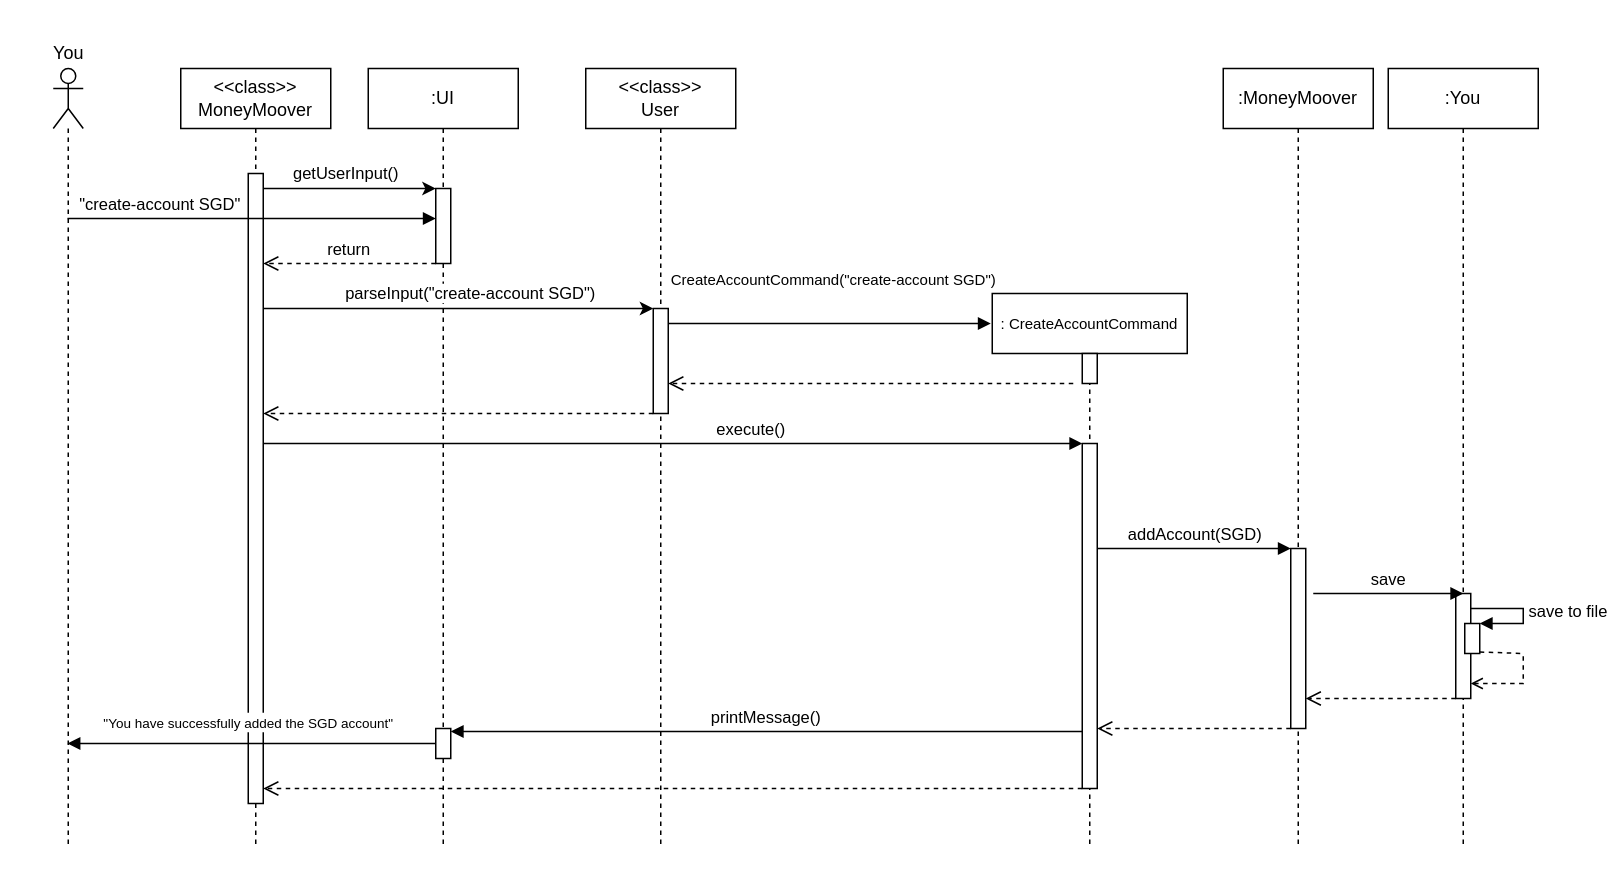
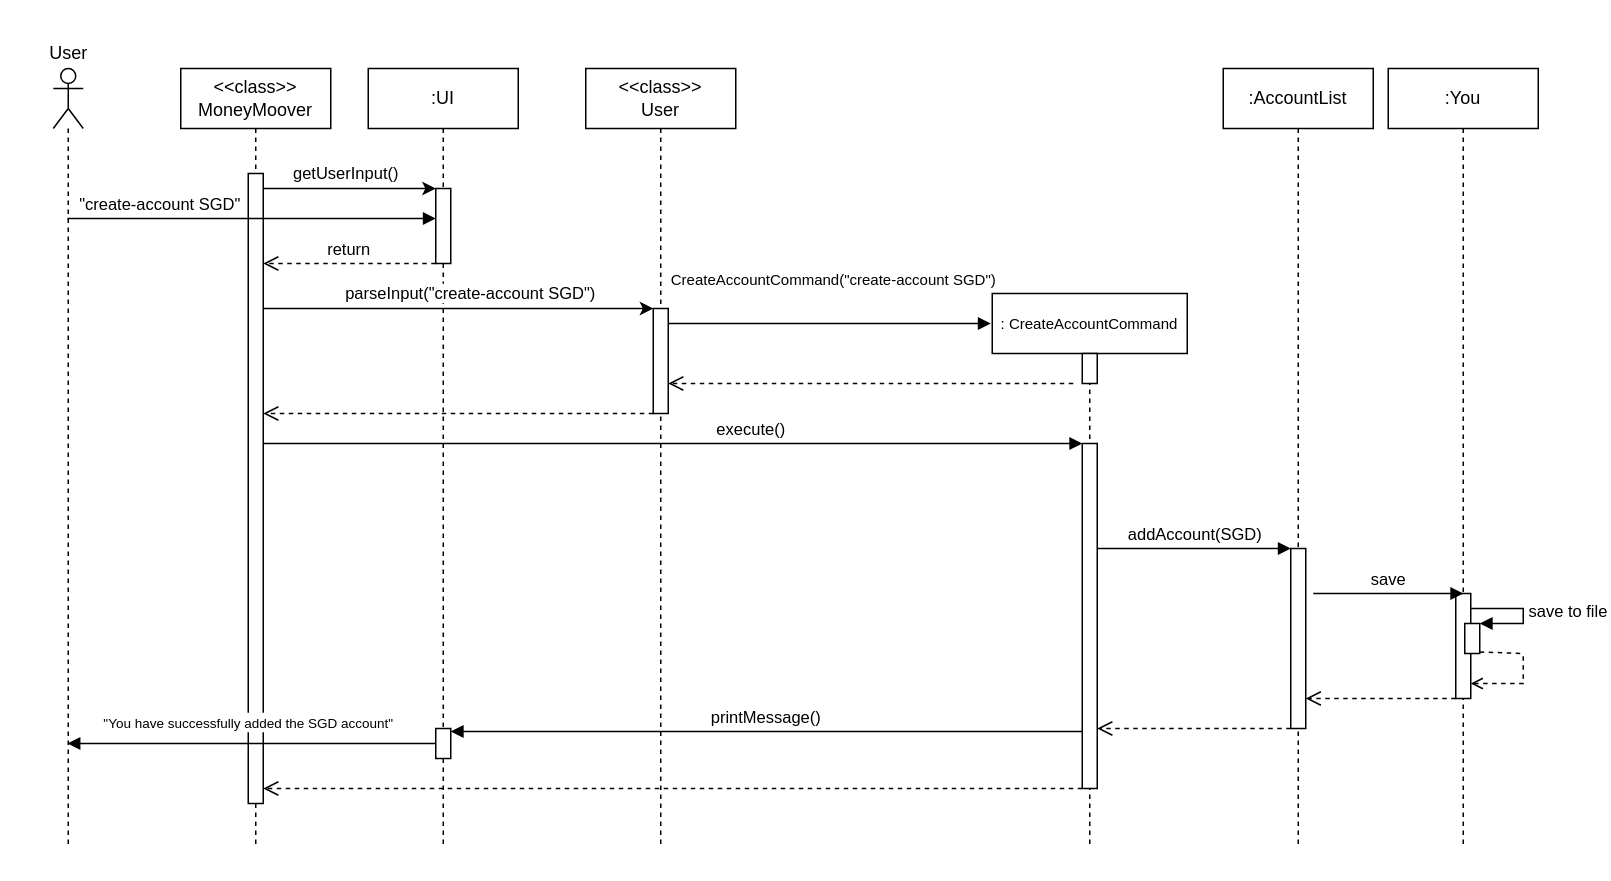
  <mxCell id="0" />
  <mxCell id="1" parent="0" />
  <mxCell id="2" value=":UI" style="shape=umlLifeline;perimeter=lifelinePerimeter;whiteSpace=wrap;html=1;container=0;dropTarget=0;collapsible=0;recursiveResize=0;outlineConnect=0;portConstraint=eastwest;newEdgeStyle={&quot;edgeStyle&quot;:&quot;elbowEdgeStyle&quot;,&quot;elbow&quot;:&quot;vertical&quot;,&quot;curved&quot;:0,&quot;rounded&quot;:0};" parent="1" vertex="1"><mxGeometry x="245" y="45" width="100" height="520" as="geometry" /></mxCell>
  <mxCell id="3" value="" style="html=1;points=[];perimeter=orthogonalPerimeter;outlineConnect=0;targetShapes=umlLifeline;portConstraint=eastwest;newEdgeStyle={&quot;edgeStyle&quot;:&quot;elbowEdgeStyle&quot;,&quot;elbow&quot;:&quot;vertical&quot;,&quot;curved&quot;:0,&quot;rounded&quot;:0};" parent="2" vertex="1"><mxGeometry x="45" y="80" width="10" height="50" as="geometry" /></mxCell>
  <mxCell id="4" value="" style="html=1;points=[];perimeter=orthogonalPerimeter;outlineConnect=0;targetShapes=umlLifeline;portConstraint=eastwest;newEdgeStyle={&quot;edgeStyle&quot;:&quot;elbowEdgeStyle&quot;,&quot;elbow&quot;:&quot;vertical&quot;,&quot;curved&quot;:0,&quot;rounded&quot;:0};" parent="2" vertex="1"><mxGeometry x="45" y="440" width="10" height="20" as="geometry" /></mxCell>
  <mxCell id="5" value="&amp;lt;&amp;lt;class&amp;gt;&amp;gt;&lt;br&gt;User" style="shape=umlLifeline;perimeter=lifelinePerimeter;whiteSpace=wrap;html=1;container=0;dropTarget=0;collapsible=0;recursiveResize=0;outlineConnect=0;portConstraint=eastwest;newEdgeStyle={&quot;edgeStyle&quot;:&quot;elbowEdgeStyle&quot;,&quot;elbow&quot;:&quot;vertical&quot;,&quot;curved&quot;:0,&quot;rounded&quot;:0};" parent="1" vertex="1"><mxGeometry x="390" y="45" width="100" height="520" as="geometry" /></mxCell>
  <mxCell id="6" value="" style="html=1;points=[];perimeter=orthogonalPerimeter;outlineConnect=0;targetShapes=umlLifeline;portConstraint=eastwest;newEdgeStyle={&quot;edgeStyle&quot;:&quot;elbowEdgeStyle&quot;,&quot;elbow&quot;:&quot;vertical&quot;,&quot;curved&quot;:0,&quot;rounded&quot;:0};" parent="5" vertex="1"><mxGeometry x="45" y="160" width="10" height="70" as="geometry" /></mxCell>
  <mxCell id="7" value="" style="html=1;verticalAlign=bottom;endArrow=open;dashed=1;endSize=8;edgeStyle=elbowEdgeStyle;elbow=vertical;curved=0;rounded=0;" parent="1" source="6" target="15" edge="1"><mxGeometry relative="1" as="geometry"><mxPoint x="295" y="145" as="targetPoint" /><Array as="points"><mxPoint x="430" y="275" /><mxPoint x="360" y="245" /><mxPoint x="430" y="215" /><mxPoint x="395" y="285" /></Array></mxGeometry></mxCell>
  <mxCell id="8" value="parseInput(&quot;create-account SGD&quot;)" style="endArrow=classic;html=1;rounded=0;" parent="1" edge="1"><mxGeometry x="0.059" y="10" width="50" height="50" relative="1" as="geometry"><mxPoint x="175" y="205" as="sourcePoint" /><mxPoint x="435" y="205" as="targetPoint" /><Array as="points"><mxPoint x="420" y="205" /></Array><mxPoint as="offset" /></mxGeometry></mxCell>
  <mxCell id="9" value="&lt;font style=&quot;font-size: 10px;&quot;&gt;:&amp;nbsp;CreateAccountCommand&lt;/font&gt;" style="shape=umlLifeline;perimeter=lifelinePerimeter;whiteSpace=wrap;html=1;container=1;dropTarget=0;collapsible=0;recursiveResize=0;outlineConnect=0;portConstraint=eastwest;newEdgeStyle={&quot;edgeStyle&quot;:&quot;elbowEdgeStyle&quot;,&quot;elbow&quot;:&quot;vertical&quot;,&quot;curved&quot;:0,&quot;rounded&quot;:0};" parent="1" vertex="1"><mxGeometry x="661" y="195" width="130" height="370" as="geometry" /></mxCell>
  <mxCell id="10" value="" style="html=1;points=[];perimeter=orthogonalPerimeter;outlineConnect=0;targetShapes=umlLifeline;portConstraint=eastwest;newEdgeStyle={&quot;edgeStyle&quot;:&quot;elbowEdgeStyle&quot;,&quot;elbow&quot;:&quot;vertical&quot;,&quot;curved&quot;:0,&quot;rounded&quot;:0};" parent="9" vertex="1"><mxGeometry x="60" y="40" width="10" height="20" as="geometry" /></mxCell>
  <mxCell id="11" value="" style="html=1;points=[];perimeter=orthogonalPerimeter;outlineConnect=0;targetShapes=umlLifeline;portConstraint=eastwest;newEdgeStyle={&quot;edgeStyle&quot;:&quot;elbowEdgeStyle&quot;,&quot;elbow&quot;:&quot;vertical&quot;,&quot;curved&quot;:0,&quot;rounded&quot;:0};" parent="9" vertex="1"><mxGeometry x="60" y="100" width="10" height="230" as="geometry" /></mxCell>
  <mxCell id="12" value="&lt;font style=&quot;font-size: 10px;&quot;&gt;CreateAccountCommand(&quot;create-account SGD&quot;)&lt;/font&gt;" style="html=1;verticalAlign=bottom;endArrow=block;edgeStyle=elbowEdgeStyle;elbow=vertical;curved=0;rounded=0;" parent="1" source="6" edge="1"><mxGeometry x="0.023" y="20" width="80" relative="1" as="geometry"><mxPoint x="460" y="365" as="sourcePoint" /><mxPoint x="660" y="215" as="targetPoint" /><mxPoint as="offset" /></mxGeometry></mxCell>
  <mxCell id="13" value="" style="html=1;verticalAlign=bottom;endArrow=open;dashed=1;endSize=8;edgeStyle=elbowEdgeStyle;elbow=vertical;curved=0;rounded=0;" parent="1" target="6" edge="1"><mxGeometry x="0.004" relative="1" as="geometry"><mxPoint x="715" y="255" as="sourcePoint" /><mxPoint x="480" y="255" as="targetPoint" /><mxPoint as="offset" /></mxGeometry></mxCell>
  <mxCell id="14" value="&amp;lt;&amp;lt;class&amp;gt;&amp;gt;&lt;br&gt;MoneyMoover" style="shape=umlLifeline;perimeter=lifelinePerimeter;whiteSpace=wrap;html=1;container=1;dropTarget=0;collapsible=0;recursiveResize=0;outlineConnect=0;portConstraint=eastwest;newEdgeStyle={&quot;edgeStyle&quot;:&quot;elbowEdgeStyle&quot;,&quot;elbow&quot;:&quot;vertical&quot;,&quot;curved&quot;:0,&quot;rounded&quot;:0};" parent="1" vertex="1"><mxGeometry x="120" y="45" width="100" height="520" as="geometry" /></mxCell>
  <mxCell id="15" value="" style="html=1;points=[];perimeter=orthogonalPerimeter;outlineConnect=0;targetShapes=umlLifeline;portConstraint=eastwest;newEdgeStyle={&quot;edgeStyle&quot;:&quot;elbowEdgeStyle&quot;,&quot;elbow&quot;:&quot;vertical&quot;,&quot;curved&quot;:0,&quot;rounded&quot;:0};" parent="14" vertex="1"><mxGeometry x="45" y="70" width="10" height="420" as="geometry" /></mxCell>
  <mxCell id="16" value="" style="shape=umlLifeline;perimeter=lifelinePerimeter;whiteSpace=wrap;html=1;container=1;dropTarget=0;collapsible=0;recursiveResize=0;outlineConnect=0;portConstraint=eastwest;newEdgeStyle={&quot;edgeStyle&quot;:&quot;elbowEdgeStyle&quot;,&quot;elbow&quot;:&quot;vertical&quot;,&quot;curved&quot;:0,&quot;rounded&quot;:0};participant=umlActor;" parent="1" vertex="1"><mxGeometry x="35" y="45" width="20" height="520" as="geometry" /></mxCell>
  <mxCell id="17" value="&quot;create-account SGD&quot;" style="html=1;verticalAlign=bottom;startArrow=none;endArrow=block;startSize=8;edgeStyle=elbowEdgeStyle;elbow=vertical;curved=0;rounded=0;startFill=0;" parent="1" source="16" target="3" edge="1"><mxGeometry x="-0.507" relative="1" as="geometry"><mxPoint x="145" y="115" as="sourcePoint" /><Array as="points"><mxPoint x="215" y="145" /><mxPoint x="195" y="165" /></Array><mxPoint as="offset" /></mxGeometry></mxCell>
  <mxCell id="18" value="getUserInput()" style="edgeStyle=elbowEdgeStyle;rounded=0;orthogonalLoop=1;jettySize=auto;html=1;elbow=vertical;curved=0;" parent="1" source="15" target="3" edge="1"><mxGeometry x="-0.043" y="10" relative="1" as="geometry"><Array as="points"><mxPoint x="260" y="125" /></Array><mxPoint as="offset" /></mxGeometry></mxCell>
  <mxCell id="19" value="return" style="html=1;verticalAlign=bottom;endArrow=open;dashed=1;endSize=8;edgeStyle=elbowEdgeStyle;elbow=vertical;curved=0;rounded=0;" parent="1" source="3" edge="1"><mxGeometry relative="1" as="geometry"><mxPoint x="610" y="295" as="sourcePoint" /><mxPoint x="175" y="175" as="targetPoint" /><Array as="points"><mxPoint x="280" y="175" /></Array></mxGeometry></mxCell>
  <mxCell id="20" value="execute()" style="html=1;verticalAlign=bottom;endArrow=block;edgeStyle=elbowEdgeStyle;elbow=vertical;curved=0;rounded=0;" parent="1" source="15" target="11" edge="1"><mxGeometry x="0.189" width="80" relative="1" as="geometry"><mxPoint x="530" y="295" as="sourcePoint" /><mxPoint x="610" y="295" as="targetPoint" /><Array as="points"><mxPoint x="690" y="295" /></Array><mxPoint as="offset" /></mxGeometry></mxCell>
- <mxCell id="21" value=":MoneyMoover" style="shape=umlLifeline;perimeter=lifelinePerimeter;whiteSpace=wrap;html=1;container=1;dropTarget=0;collapsible=0;recursiveResize=0;outlineConnect=0;portConstraint=eastwest;newEdgeStyle={&quot;edgeStyle&quot;:&quot;elbowEdgeStyle&quot;,&quot;elbow&quot;:&quot;vertical&quot;,&quot;curved&quot;:0,&quot;rounded&quot;:0};" parent="1" vertex="1"><mxGeometry x="815" y="45" width="100" height="520" as="geometry" /></mxCell>
+ <mxCell id="21" value=":AccountList" style="shape=umlLifeline;perimeter=lifelinePerimeter;whiteSpace=wrap;html=1;container=1;dropTarget=0;collapsible=0;recursiveResize=0;outlineConnect=0;portConstraint=eastwest;newEdgeStyle={&quot;edgeStyle&quot;:&quot;elbowEdgeStyle&quot;,&quot;elbow&quot;:&quot;vertical&quot;,&quot;curved&quot;:0,&quot;rounded&quot;:0};" parent="1" vertex="1"><mxGeometry x="815" y="45" width="100" height="520" as="geometry" /></mxCell>
  <mxCell id="22" value="" style="html=1;points=[];perimeter=orthogonalPerimeter;outlineConnect=0;targetShapes=umlLifeline;portConstraint=eastwest;newEdgeStyle={&quot;edgeStyle&quot;:&quot;elbowEdgeStyle&quot;,&quot;elbow&quot;:&quot;vertical&quot;,&quot;curved&quot;:0,&quot;rounded&quot;:0};" parent="21" vertex="1"><mxGeometry x="45" y="320" width="10" height="120" as="geometry" /></mxCell>
  <mxCell id="23" value="addAccount(SGD)" style="html=1;verticalAlign=bottom;endArrow=block;edgeStyle=elbowEdgeStyle;elbow=vertical;curved=0;rounded=0;" parent="1" source="11" target="22" edge="1"><mxGeometry width="80" relative="1" as="geometry"><mxPoint x="525" y="385" as="sourcePoint" /><mxPoint x="605" y="385" as="targetPoint" /><Array as="points"><mxPoint x="775" y="365" /></Array></mxGeometry></mxCell>
  <mxCell id="24" value=":You" style="shape=umlLifeline;perimeter=lifelinePerimeter;whiteSpace=wrap;html=1;container=1;dropTarget=0;collapsible=0;recursiveResize=0;outlineConnect=0;portConstraint=eastwest;newEdgeStyle={&quot;edgeStyle&quot;:&quot;elbowEdgeStyle&quot;,&quot;elbow&quot;:&quot;vertical&quot;,&quot;curved&quot;:0,&quot;rounded&quot;:0};" parent="1" vertex="1"><mxGeometry x="925" y="45" width="100" height="520" as="geometry" /></mxCell>
  <mxCell id="25" value="" style="html=1;points=[];perimeter=orthogonalPerimeter;outlineConnect=0;targetShapes=umlLifeline;portConstraint=eastwest;newEdgeStyle={&quot;edgeStyle&quot;:&quot;elbowEdgeStyle&quot;,&quot;elbow&quot;:&quot;vertical&quot;,&quot;curved&quot;:0,&quot;rounded&quot;:0};" parent="24" vertex="1"><mxGeometry x="45" y="350" width="10" height="70" as="geometry" /></mxCell>
  <mxCell id="26" value="" style="html=1;points=[];perimeter=orthogonalPerimeter;outlineConnect=0;targetShapes=umlLifeline;portConstraint=eastwest;newEdgeStyle={&quot;edgeStyle&quot;:&quot;elbowEdgeStyle&quot;,&quot;elbow&quot;:&quot;vertical&quot;,&quot;curved&quot;:0,&quot;rounded&quot;:0};" parent="24" vertex="1"><mxGeometry x="51" y="370" width="10" height="20" as="geometry" /></mxCell>
  <mxCell id="27" value="save to file" style="html=1;align=left;spacingLeft=2;endArrow=block;rounded=0;edgeStyle=orthogonalEdgeStyle;curved=0;rounded=0;" parent="24" source="25" target="26" edge="1"><mxGeometry relative="1" as="geometry"><mxPoint x="60" y="340" as="sourcePoint" /><Array as="points"><mxPoint x="90" y="360" /><mxPoint x="90" y="370" /></Array></mxGeometry></mxCell>
  <mxCell id="28" value="save" style="html=1;verticalAlign=bottom;endArrow=block;edgeStyle=elbowEdgeStyle;elbow=horizontal;curved=0;rounded=0;" parent="1" edge="1"><mxGeometry width="80" relative="1" as="geometry"><mxPoint x="875" y="395" as="sourcePoint" /><mxPoint x="975" y="395" as="targetPoint" /><mxPoint as="offset" /></mxGeometry></mxCell>
  <mxCell id="29" value="" style="html=1;verticalAlign=bottom;endArrow=open;dashed=1;endSize=8;edgeStyle=elbowEdgeStyle;elbow=vertical;curved=0;rounded=0;" parent="1" source="25" target="22" edge="1"><mxGeometry relative="1" as="geometry"><mxPoint x="765" y="315" as="sourcePoint" /><mxPoint x="685" y="315" as="targetPoint" /><Array as="points"><mxPoint x="935" y="465" /></Array></mxGeometry></mxCell>
  <mxCell id="30" value="" style="html=1;verticalAlign=bottom;endArrow=open;dashed=1;endSize=8;edgeStyle=elbowEdgeStyle;elbow=vertical;curved=0;rounded=0;" parent="1" source="22" target="11" edge="1"><mxGeometry relative="1" as="geometry"><mxPoint x="765" y="315" as="sourcePoint" /><mxPoint x="685" y="315" as="targetPoint" /><Array as="points"><mxPoint x="796" y="485" /></Array></mxGeometry></mxCell>
  <mxCell id="31" value="printMessage()" style="html=1;verticalAlign=bottom;endArrow=block;edgeStyle=elbowEdgeStyle;elbow=vertical;curved=0;rounded=0;" parent="1" source="11" edge="1"><mxGeometry width="80" relative="1" as="geometry"><mxPoint x="725.5" y="487" as="sourcePoint" /><mxPoint x="300" y="487" as="targetPoint" /><Array as="points"><mxPoint x="481" y="487" /></Array></mxGeometry></mxCell>
  <mxCell id="32" value="&lt;font style=&quot;font-size: 9px;&quot;&gt;&quot;You have successfully added the SGD account&quot;&lt;/font&gt;" style="html=1;verticalAlign=bottom;endArrow=block;edgeStyle=elbowEdgeStyle;elbow=vertical;curved=0;rounded=0;" parent="1" source="4" target="16" edge="1"><mxGeometry x="0.019" y="-5" width="80" relative="1" as="geometry"><mxPoint x="385" y="345" as="sourcePoint" /><mxPoint x="465" y="345" as="targetPoint" /><Array as="points"><mxPoint x="235" y="495" /></Array><mxPoint as="offset" /></mxGeometry></mxCell>
  <mxCell id="33" value="" style="html=1;verticalAlign=bottom;endArrow=open;dashed=1;endSize=8;edgeStyle=elbowEdgeStyle;elbow=vertical;curved=0;rounded=0;" parent="1" source="11" target="15" edge="1"><mxGeometry x="-0.209" relative="1" as="geometry"><mxPoint x="465" y="345" as="sourcePoint" /><mxPoint x="175" y="525" as="targetPoint" /><Array as="points"><mxPoint x="475" y="525" /></Array><mxPoint as="offset" /></mxGeometry></mxCell>
- <mxCell id="34" value="You" style="text;html=1;align=center;verticalAlign=middle;resizable=0;points=[];autosize=1;strokeColor=none;fillColor=none;" parent="1" vertex="1"><mxGeometry x="20" y="20" width="50" height="30" as="geometry" /></mxCell>
+ <mxCell id="34" value="User" style="text;html=1;align=center;verticalAlign=middle;resizable=0;points=[];autosize=1;strokeColor=none;fillColor=none;" parent="1" vertex="1"><mxGeometry x="20" y="20" width="50" height="30" as="geometry" /></mxCell>
  <mxCell id="35" value="" style="endArrow=none;dashed=1;html=1;strokeWidth=1;rounded=0;" parent="1" edge="1"><mxGeometry width="50" height="50" relative="1" as="geometry"><mxPoint x="986" y="434" as="sourcePoint" /><mxPoint x="1015" y="435" as="targetPoint" /></mxGeometry></mxCell>
  <mxCell id="36" value="" style="endArrow=none;dashed=1;html=1;strokeWidth=1;rounded=0;startArrow=open;startFill=0;" parent="1" source="25" edge="1"><mxGeometry width="50" height="50" relative="1" as="geometry"><mxPoint x="985" y="455" as="sourcePoint" /><mxPoint x="1015" y="435" as="targetPoint" /><Array as="points"><mxPoint x="1015" y="455" /></Array></mxGeometry></mxCell>
